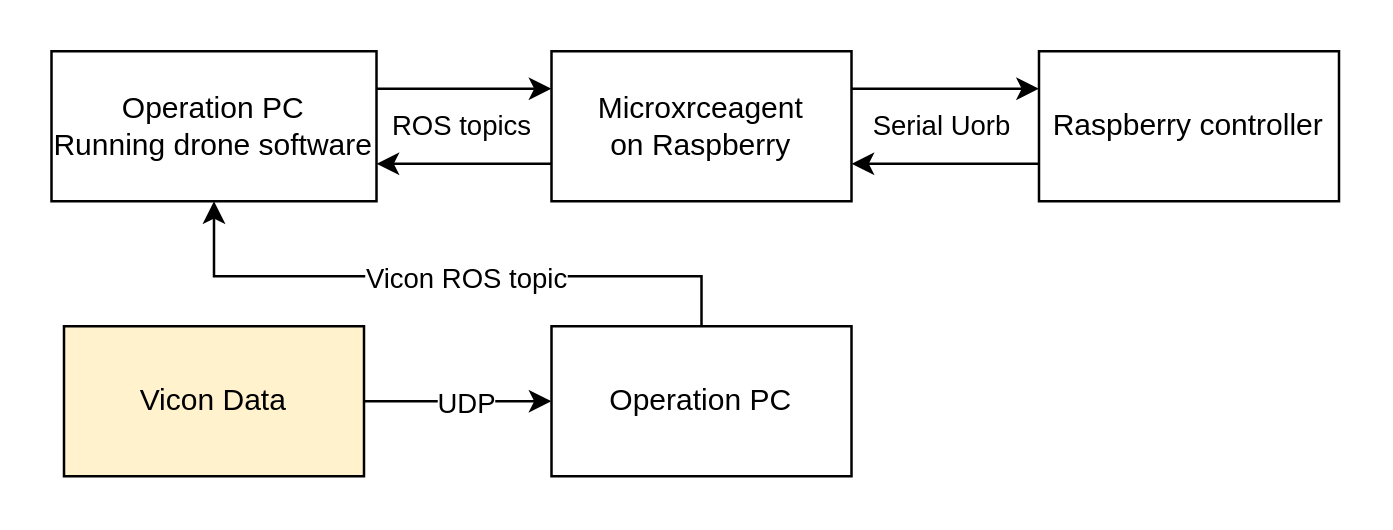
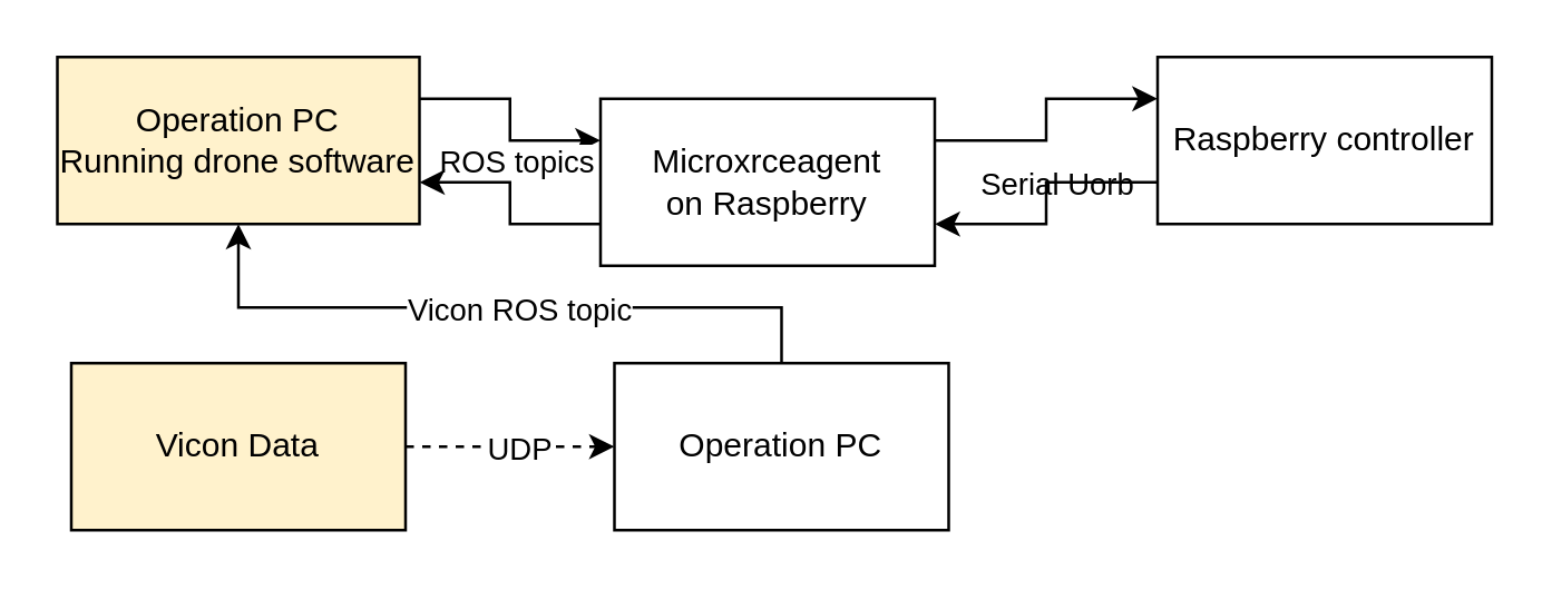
  <mxCell id="0" />
  <mxCell id="1" parent="0" />
  <mxCell id="2" style="edgeStyle=orthogonalEdgeStyle;rounded=0;orthogonalLoop=1;jettySize=auto;html=1;exitX=1;exitY=0.25;exitDx=0;exitDy=0;entryX=0;entryY=0.25;entryDx=0;entryDy=0;" edge="1" parent="1" source="4" target="8"><mxGeometry relative="1" as="geometry" /></mxCell>
  <mxCell id="3" value="ROS topics" style="edgeLabel;html=1;align=center;verticalAlign=middle;resizable=0;points=[];" vertex="1" connectable="0" parent="2"><mxGeometry x="-0.055" y="2" relative="1" as="geometry"><mxPoint y="17" as="offset" /></mxGeometry></mxCell>
- <mxCell id="4" value="Operation PC&lt;br&gt;Running drone software" style="rounded=0;whiteSpace=wrap;html=1;" vertex="1" parent="1"><mxGeometry x="20" y="20" width="130" height="60" as="geometry" /></mxCell>
+ <mxCell id="4" value="Operation PC&lt;br&gt;Running drone software" style="rounded=0;whiteSpace=wrap;html=1;fillColor=#fff2cc;" vertex="1" parent="1"><mxGeometry x="20" y="20" width="130" height="60" as="geometry" /></mxCell>
  <mxCell id="5" style="edgeStyle=orthogonalEdgeStyle;rounded=0;orthogonalLoop=1;jettySize=auto;html=1;exitX=1;exitY=0.25;exitDx=0;exitDy=0;entryX=0;entryY=0.25;entryDx=0;entryDy=0;" edge="1" parent="1" source="8" target="10"><mxGeometry relative="1" as="geometry" /></mxCell>
  <mxCell id="6" value="Serial Uorb" style="edgeLabel;html=1;align=center;verticalAlign=middle;resizable=0;points=[];" vertex="1" connectable="0" parent="5"><mxGeometry x="-0.177" y="2" relative="1" as="geometry"><mxPoint x="4" y="17" as="offset" /></mxGeometry></mxCell>
  <mxCell id="7" style="edgeStyle=orthogonalEdgeStyle;rounded=0;orthogonalLoop=1;jettySize=auto;html=1;exitX=0;exitY=0.75;exitDx=0;exitDy=0;entryX=1;entryY=0.75;entryDx=0;entryDy=0;" edge="1" parent="1" source="8" target="4"><mxGeometry relative="1" as="geometry" /></mxCell>
- <mxCell id="8" value="Microxrceagent&lt;br&gt;on Raspberry" style="whiteSpace=wrap;html=1;rounded=0;" vertex="1" parent="1"><mxGeometry x="220" y="20" width="120" height="60" as="geometry" /></mxCell>
+ <mxCell id="8" value="Microxrceagent&lt;br&gt;on Raspberry" style="whiteSpace=wrap;html=1;rounded=0;" vertex="1" parent="1"><mxGeometry x="215" y="35" width="120" height="60" as="geometry" /></mxCell>
  <mxCell id="9" style="edgeStyle=orthogonalEdgeStyle;rounded=0;orthogonalLoop=1;jettySize=auto;html=1;exitX=0;exitY=0.75;exitDx=0;exitDy=0;entryX=1;entryY=0.75;entryDx=0;entryDy=0;" edge="1" parent="1" source="10" target="8"><mxGeometry relative="1" as="geometry" /></mxCell>
  <mxCell id="10" value="Raspberry controller" style="whiteSpace=wrap;html=1;rounded=0;" vertex="1" parent="1"><mxGeometry x="415" y="20" width="120" height="60" as="geometry" /></mxCell>
- <mxCell id="11" style="edgeStyle=orthogonalEdgeStyle;rounded=0;orthogonalLoop=1;jettySize=auto;html=1;exitX=1;exitY=0.5;exitDx=0;exitDy=0;entryX=0;entryY=0.5;entryDx=0;entryDy=0;" edge="1" parent="1" source="13" target="16"><mxGeometry relative="1" as="geometry" /></mxCell>
+ <mxCell id="11" style="edgeStyle=orthogonalEdgeStyle;rounded=0;orthogonalLoop=1;jettySize=auto;html=1;exitX=1;exitY=0.5;exitDx=0;exitDy=0;entryX=0;entryY=0.5;entryDx=0;entryDy=0;dashed=1;" edge="1" parent="1" source="13" target="16"><mxGeometry relative="1" as="geometry" /></mxCell>
  <mxCell id="12" value="UDP" style="edgeLabel;html=1;align=center;verticalAlign=middle;resizable=0;points=[];" vertex="1" connectable="0" parent="11"><mxGeometry x="-0.234" relative="1" as="geometry"><mxPoint x="11" as="offset" /></mxGeometry></mxCell>
  <mxCell id="13" value="Vicon Data" style="rounded=0;whiteSpace=wrap;html=1;fillColor=#fff2cc;" vertex="1" parent="1"><mxGeometry x="25" y="130" width="120" height="60" as="geometry" /></mxCell>
  <mxCell id="14" value="" style="edgeStyle=orthogonalEdgeStyle;rounded=0;orthogonalLoop=1;jettySize=auto;html=1;entryX=0.5;entryY=1;entryDx=0;entryDy=0;" edge="1" parent="1" source="16" target="4"><mxGeometry relative="1" as="geometry"><mxPoint x="415" y="160" as="targetPoint" /><Array as="points"><mxPoint x="280" y="110" /><mxPoint x="85" y="110" /></Array></mxGeometry></mxCell>
  <mxCell id="15" value="Vicon ROS topic" style="edgeLabel;html=1;align=center;verticalAlign=middle;resizable=0;points=[];" vertex="1" connectable="0" parent="14"><mxGeometry x="0.097" y="1" relative="1" as="geometry"><mxPoint x="19" y="-1" as="offset" /></mxGeometry></mxCell>
  <mxCell id="16" value="Operation PC" style="rounded=0;whiteSpace=wrap;html=1;" vertex="1" parent="1"><mxGeometry x="220" y="130" width="120" height="60" as="geometry" /></mxCell>
